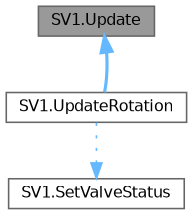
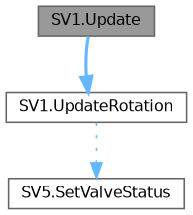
  digraph {
    rankdir=TB
    node [color=grey40 fillcolor=white fontname=Helvetica fontsize=10 shape=box style=filled]
    edge [color=steelblue1 fontname=Helvetica fontsize=10 labelfontname=Helvetica labelfontsize=10]
    n1 [color=gray40 fillcolor=grey60 fontcolor=black height=0.2 label="SV1.Update" width=0.4]
    n2 [height=0.2 label="SV1.UpdateRotation" width=0.4]
-   n3 [height=0.2 label="SV1.SetValveStatus" width=0.4]
-   n2 -> n1 [style=bold]
+   n3 [height=0.2 label="SV5.SetValveStatus" width=0.4]
+   n1 -> n2 [style=bold]
    n2 -> n3 [style=dotted]
  }
